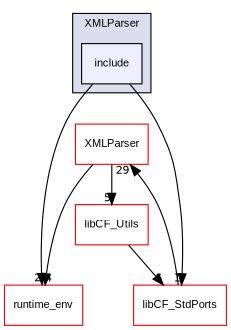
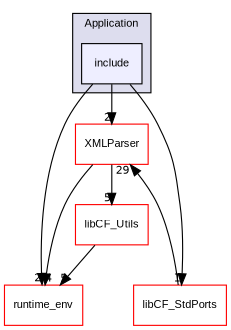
  digraph {
    compound=true
    fontname="Liberation Sans"
    node [fillcolor=white fontname="Liberation Sans" fontsize=10 shape=box style=filled color=red]
    edge [fontname="Liberation Sans" headlabel=2 labeldistance=1.5 labelfontname=Helvetica labelfontsize=10]
    n1 [fillcolor="#eeeeff" label=include pencolor=black color=""]
    n2 [label=XMLParser]
    n3 [label=libCF_StdPorts]
    n4 [label=runtime_env]
    n5 [label=libCF_Utils]
    subgraph cluster_1 {
      bgcolor="#ddddee"
      fontsize=10
-     label=XMLParser
+     label=Application
      pencolor=black
      n1
    }
+   n1 -> n2
    n1 -> n3 [headlabel=1]
    n1 -> n4
    n2 -> n4 [headlabel=4]
    n2 -> n5 [headlabel=5]
    n3 -> n2 [headlabel=29]
-   n5 -> n3 [headlabel=5]
+   n5 -> n4 [headlabel=5]
  }
